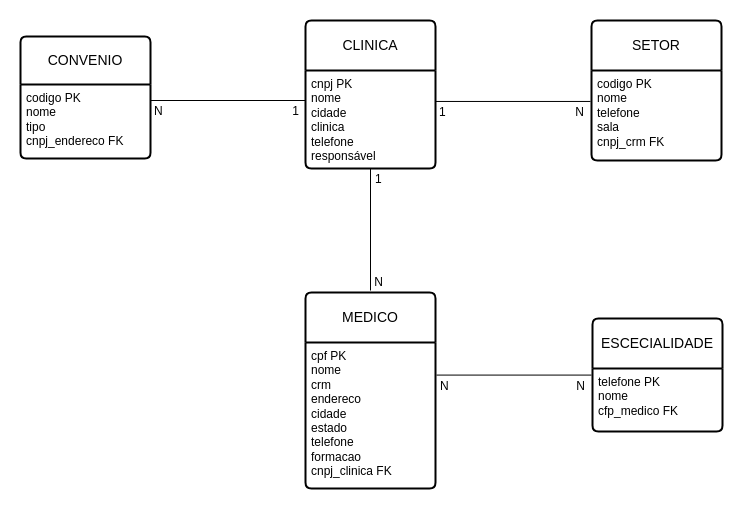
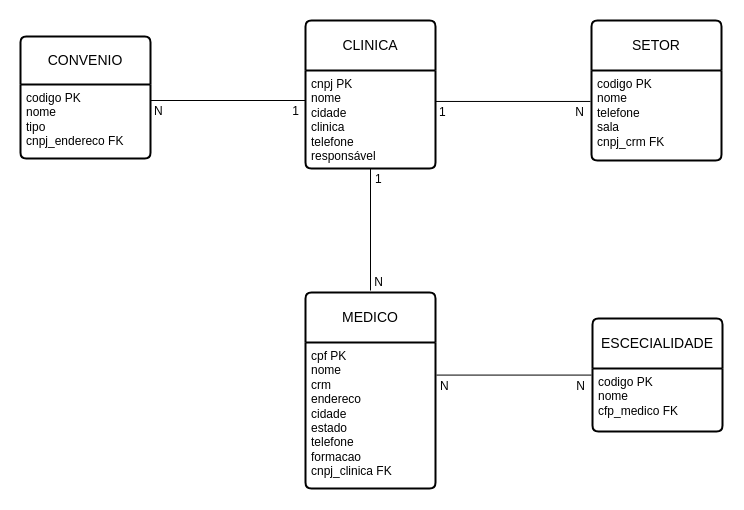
  <mxCell id="0" />
  <mxCell id="1" parent="0" />
  <mxCell id="2" value="SETOR" style="swimlane;childLayout=stackLayout;horizontal=1;startSize=50;horizontalStack=0;rounded=1;fontSize=14;fontStyle=0;strokeWidth=2;resizeParent=0;resizeLast=1;shadow=0;dashed=0;align=center;arcSize=4;whiteSpace=wrap;html=1;" vertex="1" parent="1"><mxGeometry x="591" y="20" width="130" height="140" as="geometry" /></mxCell>
  <mxCell id="3" value="codigo PK&lt;br&gt;nome&lt;br&gt;telefone&lt;br&gt;sala&lt;br&gt;cnpj_crm FK" style="align=left;strokeColor=none;fillColor=none;spacingLeft=4;fontSize=12;verticalAlign=top;resizable=0;rotatable=0;part=1;html=1;" vertex="1" parent="2"><mxGeometry y="50" width="130" height="90" as="geometry" /></mxCell>
  <mxCell id="4" value="CLINICA" style="swimlane;childLayout=stackLayout;horizontal=1;startSize=50;horizontalStack=0;rounded=1;fontSize=14;fontStyle=0;strokeWidth=2;resizeParent=0;resizeLast=1;shadow=0;dashed=0;align=center;arcSize=4;whiteSpace=wrap;html=1;" vertex="1" parent="1"><mxGeometry x="305" y="20" width="130" height="148" as="geometry" /></mxCell>
  <mxCell id="5" value="cnpj PK&lt;br&gt;nome&lt;br&gt;cidade&lt;br&gt;clinica&lt;br&gt;telefone&lt;br&gt;responsável" style="align=left;strokeColor=none;fillColor=none;spacingLeft=4;fontSize=12;verticalAlign=top;resizable=0;rotatable=0;part=1;html=1;" vertex="1" parent="4"><mxGeometry y="50" width="130" height="98" as="geometry" /></mxCell>
  <mxCell id="6" value="CONVENIO" style="swimlane;childLayout=stackLayout;horizontal=1;startSize=48;horizontalStack=0;rounded=1;fontSize=14;fontStyle=0;strokeWidth=2;resizeParent=0;resizeLast=1;shadow=0;dashed=0;align=center;arcSize=4;whiteSpace=wrap;html=1;" vertex="1" parent="1"><mxGeometry x="20" y="36" width="130" height="122" as="geometry" /></mxCell>
  <mxCell id="7" value="codigo PK&lt;br&gt;nome&lt;br&gt;tipo&lt;br&gt;cnpj_endereco FK" style="align=left;strokeColor=none;fillColor=none;spacingLeft=4;fontSize=12;verticalAlign=top;resizable=0;rotatable=0;part=1;html=1;" vertex="1" parent="6"><mxGeometry y="48" width="130" height="74" as="geometry" /></mxCell>
  <mxCell id="8" value="MEDICO" style="swimlane;childLayout=stackLayout;horizontal=1;startSize=50;horizontalStack=0;rounded=1;fontSize=14;fontStyle=0;strokeWidth=2;resizeParent=0;resizeLast=1;shadow=0;dashed=0;align=center;arcSize=4;whiteSpace=wrap;html=1;" vertex="1" parent="1"><mxGeometry x="305" y="292" width="130" height="196" as="geometry" /></mxCell>
  <mxCell id="9" value="cpf PK&lt;br&gt;nome&lt;br&gt;crm&lt;br&gt;endereco&lt;br&gt;cidade&lt;br&gt;estado&lt;br&gt;telefone&lt;br&gt;formacao&lt;br&gt;cnpj_clinica FK" style="align=left;strokeColor=none;fillColor=none;spacingLeft=4;fontSize=12;verticalAlign=top;resizable=0;rotatable=0;part=1;html=1;" vertex="1" parent="8"><mxGeometry y="50" width="130" height="146" as="geometry" /></mxCell>
  <mxCell id="10" value="" style="endArrow=none;html=1;rounded=0;exitX=0.5;exitY=1;exitDx=0;exitDy=0;" edge="1" parent="1" source="5"><mxGeometry relative="1" as="geometry"><mxPoint x="370" y="178" as="sourcePoint" /><mxPoint x="370" y="290" as="targetPoint" /></mxGeometry></mxCell>
  <mxCell id="11" value="1" style="resizable=0;html=1;whiteSpace=wrap;align=left;verticalAlign=bottom;" connectable="0" vertex="1" parent="10"><mxGeometry x="-1" relative="1" as="geometry"><mxPoint x="3" y="19" as="offset" /></mxGeometry></mxCell>
  <mxCell id="12" value="N" style="resizable=0;html=1;whiteSpace=wrap;align=right;verticalAlign=bottom;" connectable="0" vertex="1" parent="10"><mxGeometry x="1" relative="1" as="geometry"><mxPoint x="14" as="offset" /></mxGeometry></mxCell>
  <mxCell id="13" value="ESCECIALIDADE" style="swimlane;childLayout=stackLayout;horizontal=1;startSize=50;horizontalStack=0;rounded=1;fontSize=14;fontStyle=0;strokeWidth=2;resizeParent=0;resizeLast=1;shadow=0;dashed=0;align=center;arcSize=4;whiteSpace=wrap;html=1;" vertex="1" parent="1"><mxGeometry x="592" y="318" width="130" height="113" as="geometry" /></mxCell>
- <mxCell id="14" value="telefone PK&lt;br&gt;nome&lt;br&gt;cfp_medico FK" style="align=left;strokeColor=none;fillColor=none;spacingLeft=4;fontSize=12;verticalAlign=top;resizable=0;rotatable=0;part=1;html=1;" vertex="1" parent="13"><mxGeometry y="50" width="130" height="63" as="geometry" /></mxCell>
+ <mxCell id="14" value="codigo PK&lt;br&gt;nome&lt;br&gt;cfp_medico FK" style="align=left;strokeColor=none;fillColor=none;spacingLeft=4;fontSize=12;verticalAlign=top;resizable=0;rotatable=0;part=1;html=1;" vertex="1" parent="13"><mxGeometry y="50" width="130" height="63" as="geometry" /></mxCell>
  <mxCell id="15" value="" style="endArrow=none;html=1;rounded=0;entryX=-0.023;entryY=0.344;entryDx=0;entryDy=0;entryPerimeter=0;exitX=1.015;exitY=0.344;exitDx=0;exitDy=0;exitPerimeter=0;" edge="1" parent="1"><mxGeometry relative="1" as="geometry"><mxPoint x="434.95" y="100.96" as="sourcePoint" /><mxPoint x="590.01" y="100.96" as="targetPoint" /></mxGeometry></mxCell>
  <mxCell id="16" value="1" style="resizable=0;html=1;whiteSpace=wrap;align=left;verticalAlign=bottom;" connectable="0" vertex="1" parent="15"><mxGeometry x="-1" relative="1" as="geometry"><mxPoint x="2" y="19" as="offset" /></mxGeometry></mxCell>
  <mxCell id="17" value="N" style="resizable=0;html=1;whiteSpace=wrap;align=right;verticalAlign=bottom;" connectable="0" vertex="1" parent="15"><mxGeometry x="1" relative="1" as="geometry"><mxPoint x="-5" y="19" as="offset" /></mxGeometry></mxCell>
  <mxCell id="18" value="" style="endArrow=none;html=1;rounded=0;entryX=-0.023;entryY=0.344;entryDx=0;entryDy=0;entryPerimeter=0;exitX=1.015;exitY=0.344;exitDx=0;exitDy=0;exitPerimeter=0;" edge="1" parent="1"><mxGeometry relative="1" as="geometry"><mxPoint x="436" y="374.58" as="sourcePoint" /><mxPoint x="591" y="374.58" as="targetPoint" /></mxGeometry></mxCell>
  <mxCell id="19" value="N" style="resizable=0;html=1;whiteSpace=wrap;align=left;verticalAlign=bottom;" connectable="0" vertex="1" parent="18"><mxGeometry x="-1" relative="1" as="geometry"><mxPoint x="2" y="19" as="offset" /></mxGeometry></mxCell>
  <mxCell id="20" value="N" style="resizable=0;html=1;whiteSpace=wrap;align=right;verticalAlign=bottom;" connectable="0" vertex="1" parent="18"><mxGeometry x="1" relative="1" as="geometry"><mxPoint x="-5" y="19" as="offset" /></mxGeometry></mxCell>
  <mxCell id="21" value="" style="endArrow=none;html=1;rounded=0;entryX=-0.023;entryY=0.344;entryDx=0;entryDy=0;entryPerimeter=0;exitX=1.015;exitY=0.344;exitDx=0;exitDy=0;exitPerimeter=0;" edge="1" parent="1"><mxGeometry relative="1" as="geometry"><mxPoint x="150" y="100" as="sourcePoint" /><mxPoint x="305" y="100" as="targetPoint" /></mxGeometry></mxCell>
  <mxCell id="22" value="N" style="resizable=0;html=1;whiteSpace=wrap;align=left;verticalAlign=bottom;" connectable="0" vertex="1" parent="21"><mxGeometry x="-1" relative="1" as="geometry"><mxPoint x="2" y="19" as="offset" /></mxGeometry></mxCell>
  <mxCell id="23" value="1" style="resizable=0;html=1;whiteSpace=wrap;align=right;verticalAlign=bottom;" connectable="0" vertex="1" parent="21"><mxGeometry x="1" relative="1" as="geometry"><mxPoint x="-5" y="19" as="offset" /></mxGeometry></mxCell>
